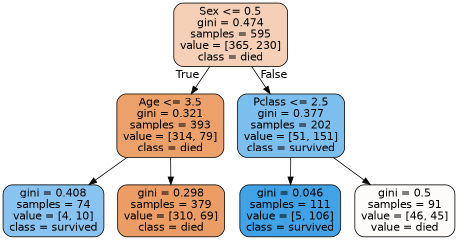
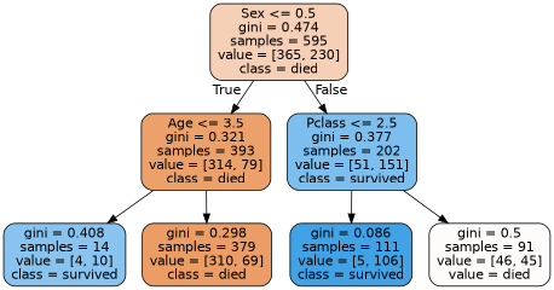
  digraph {
    node [color=black fontname=helvetica shape=box style="filled, rounded"]
    edge [fontname=helvetica]
    n1 [fillcolor="#f5d0b6" label="Sex <= 0.5\ngini = 0.474\nsamples = 595\nvalue = [365, 230]\nclass = died"]
    n2 [fillcolor="#eca16b" label="Age <= 3.5\ngini = 0.321\nsamples = 393\nvalue = [314, 79]\nclass = died"]
    n3 [fillcolor="#7cbeee" label="Pclass <= 2.5\ngini = 0.377\nsamples = 202\nvalue = [51, 151]\nclass = survived"]
-   n4 [fillcolor="#88c4ef" label="gini = 0.408\nsamples = 74\nvalue = [4, 10]\nclass = survived"]
+   n4 [fillcolor="#88c4ef" label="gini = 0.408\nsamples = 14\nvalue = [4, 10]\nclass = survived"]
    n5 [fillcolor="#eb9d65" label="gini = 0.298\nsamples = 379\nvalue = [310, 69]\nclass = died"]
-   n6 [fillcolor="#42a2e6" label="gini = 0.046\nsamples = 111\nvalue = [5, 106]\nclass = survived"]
+   n6 [fillcolor="#42a2e6" label="gini = 0.086\nsamples = 111\nvalue = [5, 106]\nclass = survived"]
    n7 [fillcolor="#fefcfb" label="gini = 0.5\nsamples = 91\nvalue = [46, 45]\nvalue = died"]
    n1 -> n2 [headlabel=True labelangle=45 labeldistance=2.5]
    n1 -> n3 [headlabel=False labelangle=-45 labeldistance=2.5]
    n2 -> n4
    n2 -> n5
    n3 -> n6
    n3 -> n7
  }
